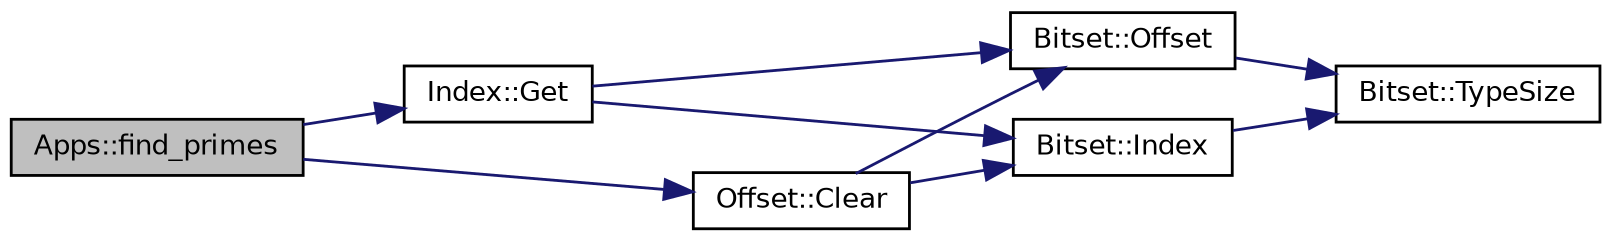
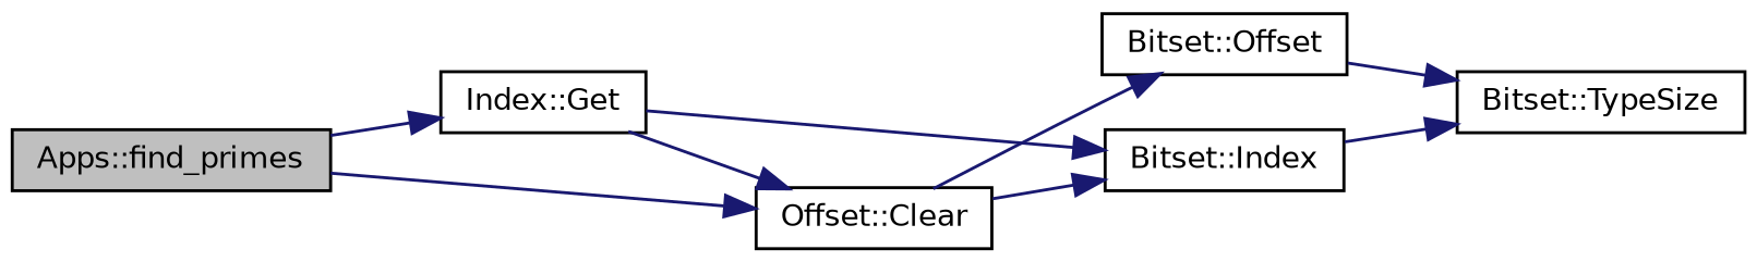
  digraph {
    rankdir=LR
    node [color=black fillcolor=white fontname=Helvetica fontsize=10 shape=record style=filled]
    edge [color=midnightblue fontname=Helvetica fontsize=10 labelfontname=Helvetica labelfontsize=10 style=solid]
    n1 [fillcolor=grey75 fontcolor=black height=0.2 label="Apps::find_primes" width=0.4]
    n2 [height=0.2 label="Offset::Clear" width=0.4]
    n3 [height=0.2 label="Index::Get" width=0.4]
    n4 [height=0.2 label="Bitset::Index" width=0.4]
    n5 [height=0.2 label="Bitset::Offset" width=0.4]
    n6 [height=0.2 label="Bitset::TypeSize" width=0.4]
    n1 -> n2
    n1 -> n3
    n2 -> n4
    n2 -> n5
    n3 -> n4
-   n3 -> n5
+   n3 -> n2
    n4 -> n6
    n5 -> n6
  }
